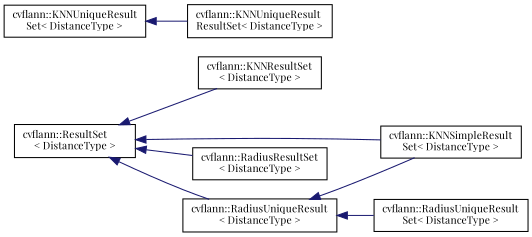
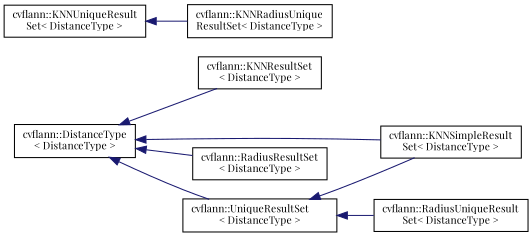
  digraph {
    fontname="Playfair Display"
    rankdir=LR
    node [color=black fillcolor=white fontname="Playfair Display" fontsize=10 shape=record style=filled]
    edge [color=midnightblue dir=back fontname="Playfair Display" fontsize=10 labelfontname=Helvetica labelfontsize=10 style=solid]
-   n1 [height=0.2 label="cvflann::ResultSet\l\< DistanceType \>" width=0.4]
+   n1 [height=0.2 label="cvflann::DistanceType\l\< DistanceType \>" width=0.4]
    n2 [height=0.2 label="cvflann::KNNResultSet\l\< DistanceType \>" width=0.4]
    n3 [height=0.2 label="cvflann::KNNSimpleResult\lSet\< DistanceType \>" width=0.4]
    n4 [height=0.2 label="cvflann::RadiusResultSet\l\< DistanceType \>" width=0.4]
-   n5 [height=0.2 label="cvflann::RadiusUniqueResult\l\< DistanceType \>" width=0.4]
+   n5 [height=0.2 label="cvflann::UniqueResultSet\l\< DistanceType \>" width=0.4]
    n6 [height=0.2 label="cvflann::RadiusUniqueResult\lSet\< DistanceType \>" width=0.4]
    n7 [height=0.2 label="cvflann::KNNUniqueResult\lSet\< DistanceType \>" width=0.4]
-   n8 [height=0.2 label="cvflann::KNNUniqueResult\lResultSet\< DistanceType \>" width=0.4]
+   n8 [height=0.2 label="cvflann::KNNRadiusUnique\lResultSet\< DistanceType \>" width=0.4]
    n1 -> n2
    n1 -> n3
    n1 -> n4
    n1 -> n5
    n5 -> n3
    n5 -> n6
    n7 -> n8
  }
